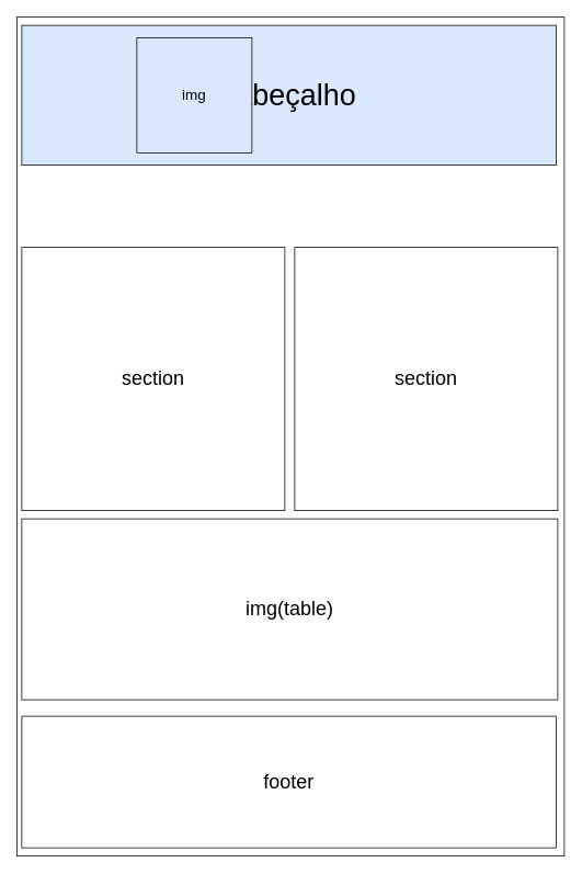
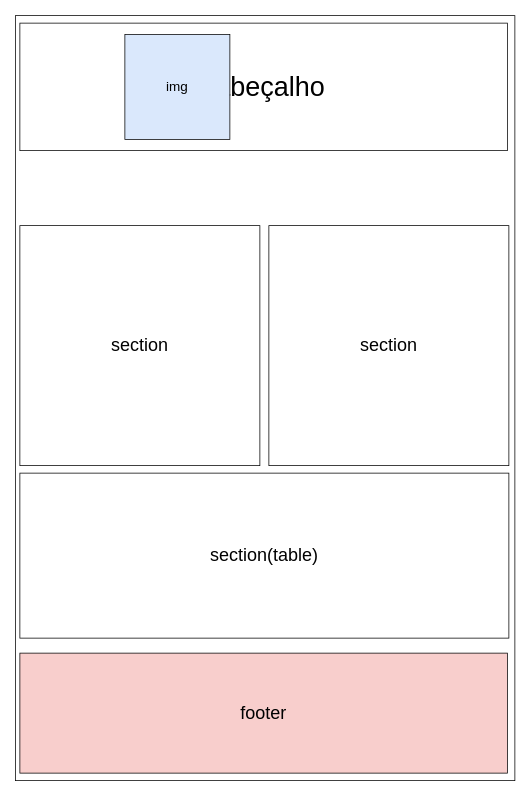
  <mxCell id="0" />
  <mxCell id="1" parent="0" />
  <mxCell id="2" value="" style="rounded=0;whiteSpace=wrap;html=1;" vertex="1" parent="1"><mxGeometry x="20" y="20" width="666" height="1020" as="geometry" /></mxCell>
- <mxCell id="3" value="&lt;font style=&quot;vertical-align: inherit;&quot;&gt;&lt;font style=&quot;vertical-align: inherit;&quot;&gt;&lt;font style=&quot;vertical-align: inherit;&quot;&gt;&lt;font style=&quot;vertical-align: inherit; font-size: 36px;&quot;&gt;cabeçalho&lt;/font&gt;&lt;/font&gt;&lt;/font&gt;&lt;/font&gt;" style="rounded=0;whiteSpace=wrap;html=1;fillColor=#dae8fc;" vertex="1" parent="1"><mxGeometry x="26" y="30" width="650" height="170" as="geometry" /></mxCell>
+ <mxCell id="3" value="&lt;font style=&quot;vertical-align: inherit;&quot;&gt;&lt;font style=&quot;vertical-align: inherit;&quot;&gt;&lt;font style=&quot;vertical-align: inherit;&quot;&gt;&lt;font style=&quot;vertical-align: inherit; font-size: 36px;&quot;&gt;cabeçalho&lt;/font&gt;&lt;/font&gt;&lt;/font&gt;&lt;/font&gt;" style="rounded=0;whiteSpace=wrap;html=1;" vertex="1" parent="1"><mxGeometry x="26" y="30" width="650" height="170" as="geometry" /></mxCell>
  <mxCell id="4" value="&lt;font style=&quot;font-size: 24px;&quot;&gt;section&lt;/font&gt;" style="whiteSpace=wrap;html=1;aspect=fixed;" vertex="1" parent="1"><mxGeometry x="26" y="300" width="320" height="320" as="geometry" /></mxCell>
  <mxCell id="5" value="&lt;span style=&quot;font-size: 24px;&quot;&gt;section&lt;/span&gt;" style="whiteSpace=wrap;html=1;aspect=fixed;" vertex="1" parent="1"><mxGeometry x="358" y="300" width="320" height="320" as="geometry" /></mxCell>
- <mxCell id="6" value="&lt;font style=&quot;font-size: 24px;&quot;&gt;footer&lt;/font&gt;" style="rounded=0;whiteSpace=wrap;html=1;" vertex="1" parent="1"><mxGeometry x="26" y="870" width="650" height="160" as="geometry" /></mxCell>
- <mxCell id="7" value="&lt;font style=&quot;font-size: 24px;&quot;&gt;img(table)&lt;/font&gt;" style="rounded=0;whiteSpace=wrap;html=1;" vertex="1" parent="1"><mxGeometry x="26" y="630" width="652" height="220" as="geometry" /></mxCell>
+ <mxCell id="6" value="&lt;font style=&quot;font-size: 24px;&quot;&gt;footer&lt;/font&gt;" style="rounded=0;whiteSpace=wrap;html=1;fillColor=#f8cecc;" vertex="1" parent="1"><mxGeometry x="26" y="870" width="650" height="160" as="geometry" /></mxCell>
+ <mxCell id="7" value="&lt;font style=&quot;font-size: 24px;&quot;&gt;section(table)&lt;/font&gt;" style="rounded=0;whiteSpace=wrap;html=1;" vertex="1" parent="1"><mxGeometry x="26" y="630" width="652" height="220" as="geometry" /></mxCell>
  <mxCell id="8" value="&lt;font style=&quot;font-size: 18px;&quot;&gt;img&lt;/font&gt;" style="whiteSpace=wrap;html=1;aspect=fixed;fillColor=#dae8fc;" vertex="1" parent="1"><mxGeometry x="166" y="45" width="140" height="140" as="geometry" /></mxCell>
